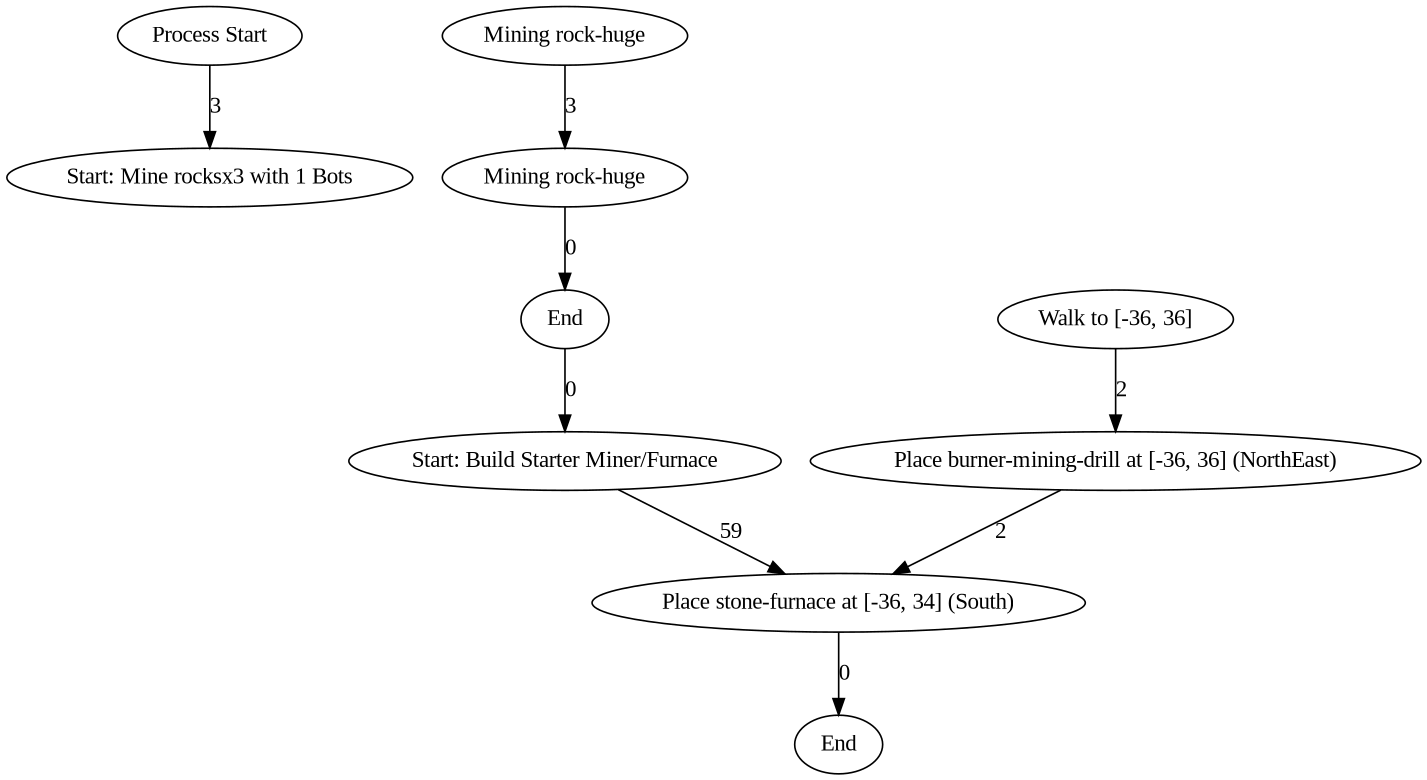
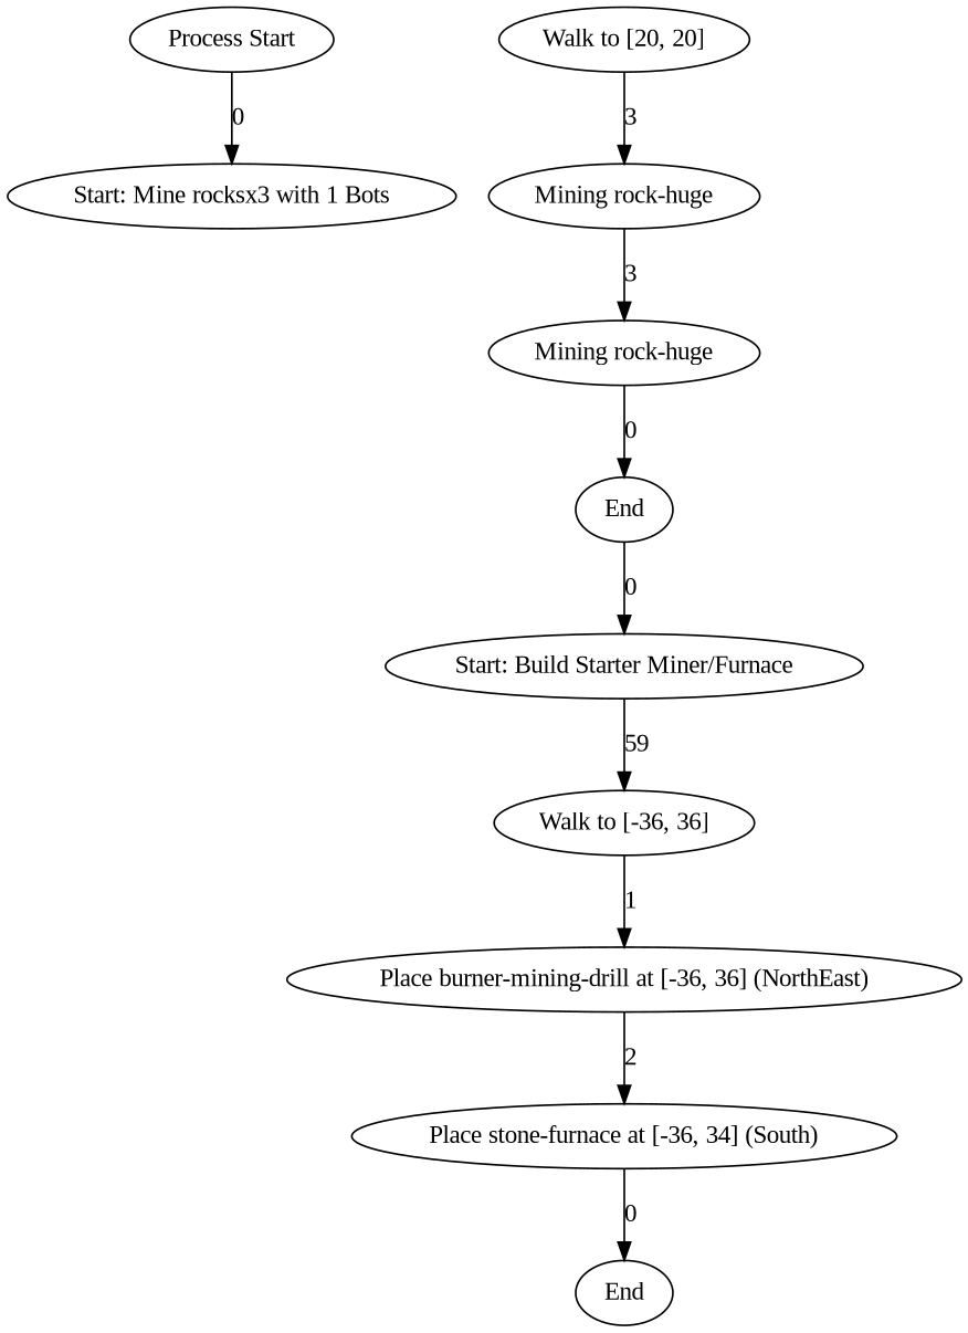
  digraph {
    fontname="Liberation Serif"
    node [fontname="Liberation Serif"]
    edge [fontname="Liberation Serif"]
    n1 [label="Process Start"]
    n2 [label="Start: Mine rocksx3 with 1 Bots"]
+   n3 [label="Walk to [20, 20]"]
    n4 [label="Mining rock-huge"]
    n5 [label="Mining rock-huge"]
    n6 [label=End]
    n7 [label="Start: Build Starter Miner/Furnace"]
    n8 [label="Walk to [-36, 36]"]
    n9 [label="Place burner-mining-drill at [-36, 36] (NorthEast)"]
    n10 [label="Place stone-furnace at [-36, 34] (South)"]
    n11 [label=End]
-   n1 -> n2 [label=3]
+   n1 -> n2 [label=0]
+   n3 -> n4 [label=3]
    n4 -> n5 [label=3]
    n5 -> n6 [label=0]
    n6 -> n7 [label=0]
-   n7 -> n10 [label=59]
-   n8 -> n9 [label=2]
+   n7 -> n8 [label=59]
+   n8 -> n9 [label=1]
    n9 -> n10 [label=2]
    n10 -> n11 [label=0]
  }
